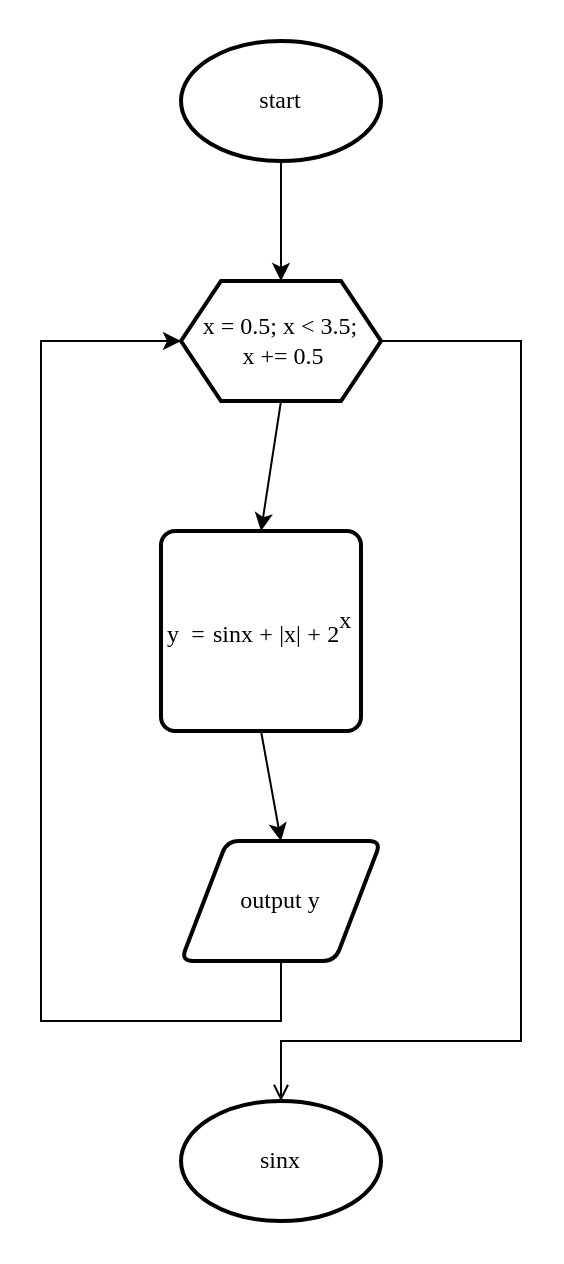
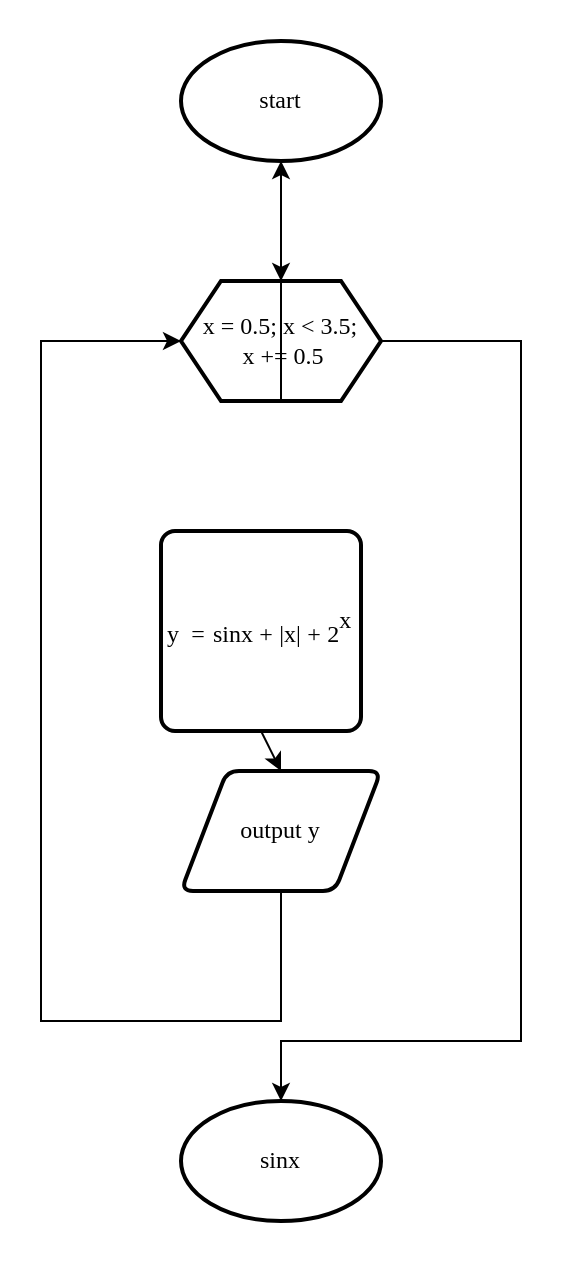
  <mxCell id="0" />
  <mxCell id="1" parent="0" />
  <mxCell id="2" value="start" style="strokeWidth=2;html=1;shape=mxgraph.flowchart.start_1;whiteSpace=wrap;fontFamily=Times New Roman;labelBackgroundColor=none;fontColor=#000000;fontSize=12;" parent="1" vertex="1"><mxGeometry x="90" y="20" width="100" height="60" as="geometry" /></mxCell>
  <mxCell id="3" value="" style="verticalLabelPosition=bottom;verticalAlign=top;html=1;shape=hexagon;perimeter=hexagonPerimeter2;arcSize=6;size=0.2;strokeWidth=2;fontFamily=Times New Roman;labelBackgroundColor=none;fontColor=#000000;fontSize=12;" parent="1" vertex="1"><mxGeometry x="90" y="140" width="100" height="60" as="geometry" /></mxCell>
  <mxCell id="4" value="&lt;span style=&quot;margin: 0px; padding: 0px; border: 0px; display: inline-block; text-align: left; font-size: 12px; text-wrap: nowrap; box-sizing: content-box !important;&quot; class=&quot;mjx-mi&quot; id=&quot;MJXc-Node-1737&quot;&gt;&lt;span style=&quot;margin: 0px; padding: 0.478em 0.182em 0.3em 0px; border: 0px; display: block; white-space-collapse: preserve; font-size: 12px; box-sizing: content-box !important;&quot; class=&quot;mjx-char MJXc-TeX-math-I&quot;&gt;y&lt;/span&gt;&lt;/span&gt;&lt;span style=&quot;margin: 0px; padding: 0px 0.333em; border: 0px; display: inline-block; text-align: left; font-size: 12px; text-wrap: nowrap; box-sizing: content-box !important;&quot; class=&quot;mjx-mo&quot; id=&quot;MJXc-Node-1738&quot;&gt;&lt;span style=&quot;margin: 0px; padding: 0.062em 0px 0.3em; border: 0px; display: block; white-space-collapse: preserve; font-size: 12px; box-sizing: content-box !important;&quot; class=&quot;mjx-char MJXc-TeX-main-R&quot;&gt;=&lt;/span&gt;&lt;/span&gt;&lt;span style=&quot;margin: 0px; padding: 0px; border: 0px; display: inline-block; text-align: left; font-size: 12px; text-wrap: nowrap; box-sizing: content-box !important;&quot; class=&quot;mjx-mrow&quot; id=&quot;MJXc-Node-1739&quot;&gt;&lt;span style=&quot;margin: 0px; padding: 0px; border: 0px; display: inline-block; font-size: 12px; box-sizing: content-box !important;&quot; class=&quot;mjx-mi&quot; id=&quot;MJXc-Node-1740&quot;&gt;&lt;span style=&quot;margin: 0px; padding: 0.359em 0px; border: 0px; display: block; white-space-collapse: preserve; font-size: 12px; box-sizing: content-box !important;&quot; class=&quot;mjx-char MJXc-TeX-main-R&quot;&gt;sin&lt;/span&gt;&lt;/span&gt;&lt;span style=&quot;margin: 0px; padding: 0px; border: 0px; display: inline-block; font-size: 12px; box-sizing: content-box !important;&quot; class=&quot;mjx-mo&quot; id=&quot;MJXc-Node-1741&quot;&gt;&lt;span style=&quot;margin: 0px; padding: 0px; border: 0px; display: block; white-space-collapse: preserve; font-size: 12px; box-sizing: content-box !important;&quot; class=&quot;mjx-char&quot;&gt;&lt;/span&gt;&lt;/span&gt;&lt;/span&gt;&lt;span style=&quot;margin: 0px; padding: 0px; border: 0px; display: inline-block; text-align: left; font-size: 12px; text-wrap: nowrap; box-sizing: content-box !important;&quot; class=&quot;mjx-mi&quot; id=&quot;MJXc-Node-1742&quot;&gt;&lt;span style=&quot;margin: 0px; padding: 0.24em 0px 0.3em; border: 0px; display: block; white-space-collapse: preserve; font-size: 12px; box-sizing: content-box !important;&quot; class=&quot;mjx-char MJXc-TeX-math-I&quot;&gt;x&lt;/span&gt;&lt;/span&gt;&lt;span style=&quot;margin: 0px; padding: 0px 0.267em; border: 0px; display: inline-block; text-align: left; font-size: 12px; text-wrap: nowrap; box-sizing: content-box !important;&quot; class=&quot;mjx-mo&quot; id=&quot;MJXc-Node-1743&quot;&gt;&lt;span style=&quot;margin: 0px; padding: 0.3em 0px 0.418em; border: 0px; display: block; white-space-collapse: preserve; font-size: 12px; box-sizing: content-box !important;&quot; class=&quot;mjx-char MJXc-TeX-main-R&quot;&gt;+&lt;/span&gt;&lt;/span&gt;&lt;span style=&quot;margin: 0px; padding: 0px; border: 0px; display: inline-block; text-align: left; font-size: 12px; text-wrap: nowrap; box-sizing: content-box !important;&quot; class=&quot;mjx-mrow&quot; id=&quot;MJXc-Node-1744&quot;&gt;&lt;span style=&quot;margin: 0px; padding: 0px; border: 0px; display: inline-block; font-size: 12px; box-sizing: content-box !important;&quot; class=&quot;mjx-mo&quot; id=&quot;MJXc-Node-1745&quot;&gt;&lt;span style=&quot;margin: 0px; padding: 0.478em 0px 0.597em; border: 0px; display: block; white-space-collapse: preserve; font-size: 12px; box-sizing: content-box !important;&quot; class=&quot;mjx-char MJXc-TeX-main-R&quot;&gt;|&lt;/span&gt;&lt;/span&gt;&lt;span style=&quot;margin: 0px; padding: 0px; border: 0px; display: inline-block; font-size: 12px; box-sizing: content-box !important;&quot; class=&quot;mjx-mi&quot; id=&quot;MJXc-Node-1746&quot;&gt;&lt;span style=&quot;margin: 0px; padding: 0.24em 0px 0.3em; border: 0px; display: block; white-space-collapse: preserve; font-size: 12px; box-sizing: content-box !important;&quot; class=&quot;mjx-char MJXc-TeX-math-I&quot;&gt;x&lt;/span&gt;&lt;/span&gt;&lt;span style=&quot;margin: 0px; padding: 0px; border: 0px; display: inline-block; font-size: 12px; box-sizing: content-box !important;&quot; class=&quot;mjx-mo&quot; id=&quot;MJXc-Node-1747&quot;&gt;&lt;span style=&quot;margin: 0px; padding: 0.478em 0px 0.597em; border: 0px; display: block; white-space-collapse: preserve; font-size: 12px; box-sizing: content-box !important;&quot; class=&quot;mjx-char MJXc-TeX-main-R&quot;&gt;|&lt;/span&gt;&lt;/span&gt;&lt;/span&gt;&lt;span style=&quot;margin: 0px; padding: 0px 0.267em; border: 0px; display: inline-block; text-align: left; font-size: 12px; text-wrap: nowrap; box-sizing: content-box !important;&quot; class=&quot;mjx-mo&quot; id=&quot;MJXc-Node-1748&quot;&gt;&lt;span style=&quot;margin: 0px; padding: 0.3em 0px 0.418em; border: 0px; display: block; white-space-collapse: preserve; font-size: 12px; box-sizing: content-box !important;&quot; class=&quot;mjx-char MJXc-TeX-main-R&quot;&gt;+&lt;/span&gt;&lt;/span&gt;&lt;span style=&quot;margin: 0px; padding: 0px; border: 0px; display: inline-block; text-align: left; font-size: 12px; text-wrap: nowrap; box-sizing: content-box !important;&quot; class=&quot;mjx-msup&quot; id=&quot;MJXc-Node-1749&quot;&gt;&lt;span style=&quot;margin: 0px; padding: 0px; border: 0px; display: inline-block; font-size: 12px; box-sizing: content-box !important;&quot; class=&quot;mjx-base&quot;&gt;&lt;span style=&quot;margin: 0px; padding: 0px; border: 0px; display: inline-block; font-size: 12px; box-sizing: content-box !important;&quot; class=&quot;mjx-mn&quot; id=&quot;MJXc-Node-1750&quot;&gt;&lt;span style=&quot;margin: 0px; padding: 0.359em 0px; border: 0px; display: block; white-space-collapse: preserve; font-size: 12px; box-sizing: content-box !important;&quot; class=&quot;mjx-char MJXc-TeX-main-R&quot;&gt;2&lt;/span&gt;&lt;/span&gt;&lt;/span&gt;&lt;span style=&quot;margin: 0px; padding: 0px 0.071em 0px 0px; border: 0px; display: inline-block; font-size: 12px; vertical-align: 0.591em; box-sizing: content-box !important;&quot; class=&quot;mjx-sup&quot;&gt;&lt;span style=&quot;margin: 0px; padding: 0px; border: 0px; display: inline-block; font-size: 12px; box-sizing: content-box !important;&quot; class=&quot;mjx-mi&quot; id=&quot;MJXc-Node-1751&quot;&gt;&lt;span style=&quot;margin: 0px; padding: 0.24em 0px 0.3em; border: 0px; display: block; white-space-collapse: preserve; font-size: 12px; box-sizing: content-box !important;&quot; class=&quot;mjx-char MJXc-TeX-math-I&quot;&gt;x&lt;/span&gt;&lt;/span&gt;&lt;/span&gt;&lt;/span&gt;" style="rounded=1;whiteSpace=wrap;html=1;absoluteArcSize=1;arcSize=14;strokeWidth=2;fontFamily=Times New Roman;labelBackgroundColor=none;fontColor=#000000;fontSize=12;" parent="1" vertex="1"><mxGeometry x="80" y="265" width="100" height="100" as="geometry" /></mxCell>
- <mxCell id="5" value="output y" style="shape=parallelogram;html=1;strokeWidth=2;perimeter=parallelogramPerimeter;whiteSpace=wrap;rounded=1;arcSize=12;size=0.23;fontFamily=Times New Roman;labelBackgroundColor=none;fontColor=#000000;fontSize=12;" parent="1" vertex="1"><mxGeometry x="90" y="420" width="100" height="60" as="geometry" /></mxCell>
+ <mxCell id="5" value="output y" style="shape=parallelogram;html=1;strokeWidth=2;perimeter=parallelogramPerimeter;whiteSpace=wrap;rounded=1;arcSize=12;size=0.23;fontFamily=Times New Roman;labelBackgroundColor=none;fontColor=#000000;fontSize=12;" parent="1" vertex="1"><mxGeometry x="90" y="385" width="100" height="60" as="geometry" /></mxCell>
  <mxCell id="6" value="sinx" style="strokeWidth=2;html=1;shape=mxgraph.flowchart.start_1;whiteSpace=wrap;fontFamily=Times New Roman;labelBackgroundColor=none;fontColor=#000000;fontSize=12;" parent="1" vertex="1"><mxGeometry x="90" y="550" width="100" height="60" as="geometry" /></mxCell>
  <mxCell id="7" value="" style="endArrow=classic;html=1;rounded=0;exitX=0.5;exitY=1;exitDx=0;exitDy=0;exitPerimeter=0;entryX=0.5;entryY=0;entryDx=0;entryDy=0;" parent="1" source="2" target="3" edge="1"><mxGeometry width="50" height="50" relative="1" as="geometry"><mxPoint x="110" y="310" as="sourcePoint" /><mxPoint x="160" y="260" as="targetPoint" /></mxGeometry></mxCell>
  <mxCell id="8" value="&lt;span style=&quot;text-wrap: nowrap;&quot;&gt;x = 0.5; x &amp;lt; 3.5;&lt;/span&gt;&lt;div&gt;&lt;span style=&quot;text-wrap: nowrap;&quot;&gt;&amp;nbsp;x += 0.5&lt;/span&gt;&lt;/div&gt;" style="text;html=1;align=center;verticalAlign=middle;whiteSpace=wrap;rounded=0;fontFamily=Times New Roman;" parent="1" vertex="1"><mxGeometry x="90" y="140" width="100" height="60" as="geometry" /></mxCell>
- <mxCell id="9" value="" style="endArrow=classic;html=1;rounded=0;exitX=0.5;exitY=1;exitDx=0;exitDy=0;entryX=0.5;entryY=0;entryDx=0;entryDy=0;" parent="1" source="8" target="4" edge="1"><mxGeometry width="50" height="50" relative="1" as="geometry"><mxPoint x="110" y="310" as="sourcePoint" /><mxPoint x="160" y="260" as="targetPoint" /></mxGeometry></mxCell>
+ <mxCell id="9" value="" style="endArrow=classic;html=1;rounded=0;exitX=0.5;exitY=1;exitDx=0;exitDy=0;" parent="1" source="8" target="2" edge="1"><mxGeometry width="50" height="50" relative="1" as="geometry"><mxPoint x="110" y="310" as="sourcePoint" /><mxPoint x="160" y="260" as="targetPoint" /></mxGeometry></mxCell>
  <mxCell id="10" value="" style="endArrow=classic;html=1;rounded=0;exitX=0.5;exitY=1;exitDx=0;exitDy=0;entryX=0.5;entryY=0;entryDx=0;entryDy=0;" parent="1" source="4" target="5" edge="1"><mxGeometry width="50" height="50" relative="1" as="geometry"><mxPoint x="110" y="310" as="sourcePoint" /><mxPoint x="160" y="260" as="targetPoint" /></mxGeometry></mxCell>
  <mxCell id="11" value="" style="endArrow=classic;html=1;rounded=0;exitX=0.5;exitY=1;exitDx=0;exitDy=0;entryX=0;entryY=0.5;entryDx=0;entryDy=0;" parent="1" source="5" target="8" edge="1"><mxGeometry width="50" height="50" relative="1" as="geometry"><mxPoint x="110" y="310" as="sourcePoint" /><mxPoint x="160" y="260" as="targetPoint" /><Array as="points"><mxPoint x="140" y="510" /><mxPoint x="20" y="510" /><mxPoint x="20" y="170" /></Array></mxGeometry></mxCell>
- <mxCell id="12" value="" style="endArrow=open;html=1;rounded=0;exitX=1;exitY=0.5;exitDx=0;exitDy=0;entryX=0.5;entryY=0;entryDx=0;entryDy=0;entryPerimeter=0;" parent="1" source="8" target="6" edge="1"><mxGeometry width="50" height="50" relative="1" as="geometry"><mxPoint x="110" y="310" as="sourcePoint" /><mxPoint x="160" y="260" as="targetPoint" /><Array as="points"><mxPoint x="260" y="170" /><mxPoint x="260" y="520" /><mxPoint x="140" y="520" /></Array></mxGeometry></mxCell>
+ <mxCell id="12" value="" style="endArrow=classic;html=1;rounded=0;exitX=1;exitY=0.5;exitDx=0;exitDy=0;entryX=0.5;entryY=0;entryDx=0;entryDy=0;entryPerimeter=0;" parent="1" source="8" target="6" edge="1"><mxGeometry width="50" height="50" relative="1" as="geometry"><mxPoint x="110" y="310" as="sourcePoint" /><mxPoint x="160" y="260" as="targetPoint" /><Array as="points"><mxPoint x="260" y="170" /><mxPoint x="260" y="520" /><mxPoint x="140" y="520" /></Array></mxGeometry></mxCell>
